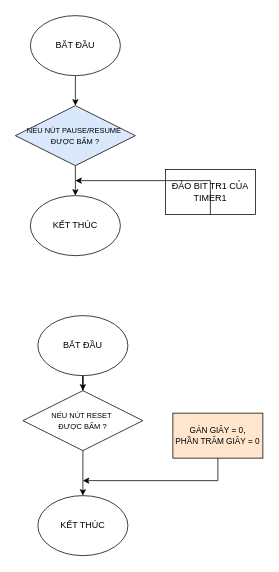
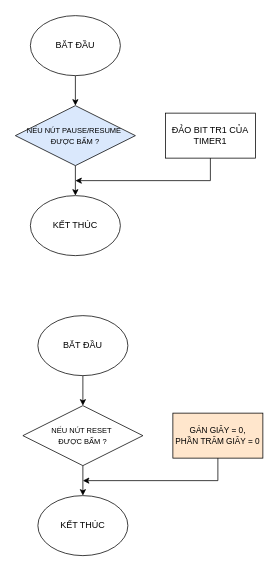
  <mxCell id="0" />
  <mxCell id="1" parent="0" />
  <mxCell id="2" value="" style="edgeStyle=orthogonalEdgeStyle;rounded=0;orthogonalLoop=1;jettySize=auto;html=1;entryX=0.5;entryY=0;entryDx=0;entryDy=0;" edge="1" parent="1" source="3" target="5"><mxGeometry relative="1" as="geometry"><mxPoint x="100" y="140" as="targetPoint" /></mxGeometry></mxCell>
  <mxCell id="3" value="BẮT ĐẦU" style="ellipse;whiteSpace=wrap;html=1;" vertex="1" parent="1"><mxGeometry x="40" y="20" width="120" height="80" as="geometry" /></mxCell>
  <mxCell id="4" value="" style="edgeStyle=orthogonalEdgeStyle;rounded=0;orthogonalLoop=1;jettySize=auto;html=1;" edge="1" parent="1" source="5" target="7"><mxGeometry relative="1" as="geometry" /></mxCell>
  <mxCell id="5" value="&lt;font style=&quot;font-size: 10px;&quot;&gt;NẾU NÚT PAUSE/RESUME&amp;nbsp;&lt;br&gt;ĐƯỢC BẤM ?&lt;/font&gt;" style="rhombus;whiteSpace=wrap;html=1;fillColor=#dae8fc;" vertex="1" parent="1"><mxGeometry x="20" y="140" width="160" height="80" as="geometry" /></mxCell>
- <mxCell id="6" value="ĐẢO BIT TR1 CỦA TIMER1" style="rounded=0;whiteSpace=wrap;html=1;" vertex="1" parent="1"><mxGeometry x="220" y="225" width="120" height="60" as="geometry" /></mxCell>
+ <mxCell id="6" value="ĐẢO BIT TR1 CỦA TIMER1" style="rounded=0;whiteSpace=wrap;html=1;" vertex="1" parent="1"><mxGeometry x="220" y="150" width="120" height="60" as="geometry" /></mxCell>
  <mxCell id="7" value="KẾT THÚC" style="ellipse;whiteSpace=wrap;html=1;" vertex="1" parent="1"><mxGeometry x="40" y="260" width="120" height="80" as="geometry" /></mxCell>
  <mxCell id="8" value="" style="endArrow=classic;html=1;rounded=0;exitX=0.5;exitY=1;exitDx=0;exitDy=0;" edge="1" parent="1" source="6"><mxGeometry width="50" height="50" relative="1" as="geometry"><mxPoint x="100" y="230" as="sourcePoint" /><mxPoint x="100" y="240" as="targetPoint" /><Array as="points"><mxPoint x="280" y="240" /></Array></mxGeometry></mxCell>
  <mxCell id="9" value="" style="edgeStyle=orthogonalEdgeStyle;rounded=0;orthogonalLoop=1;jettySize=auto;html=1;entryX=0.5;entryY=0;entryDx=0;entryDy=0;" edge="1" parent="1" source="10" target="12"><mxGeometry relative="1" as="geometry"><mxPoint x="110" y="540" as="targetPoint" /></mxGeometry></mxCell>
  <mxCell id="10" value="BẮT ĐẦU" style="ellipse;whiteSpace=wrap;html=1;" vertex="1" parent="1"><mxGeometry x="50" y="420" width="120" height="80" as="geometry" /></mxCell>
  <mxCell id="11" value="" style="edgeStyle=orthogonalEdgeStyle;rounded=0;orthogonalLoop=1;jettySize=auto;html=1;" edge="1" parent="1" source="12" target="14"><mxGeometry relative="1" as="geometry" /></mxCell>
- <mxCell id="12" value="&lt;font style=&quot;font-size: 10px;&quot;&gt;NẾU NÚT RESET&amp;nbsp;&lt;br&gt;ĐƯỢC BẤM ?&lt;/font&gt;" style="rhombus;whiteSpace=wrap;html=1;" vertex="1" parent="1"><mxGeometry x="30" y="520" width="160" height="80" as="geometry" /></mxCell>
+ <mxCell id="12" value="&lt;font style=&quot;font-size: 10px;&quot;&gt;NẾU NÚT RESET&amp;nbsp;&lt;br&gt;ĐƯỢC BẤM ?&lt;/font&gt;" style="rhombus;whiteSpace=wrap;html=1;" vertex="1" parent="1"><mxGeometry x="30" y="540" width="160" height="80" as="geometry" /></mxCell>
  <mxCell id="13" value="&lt;font style=&quot;font-size: 11px;&quot;&gt;GÁN GIÂY = 0,&lt;br&gt;PHẦN TRĂM GIÂY = 0&lt;/font&gt;" style="rounded=0;whiteSpace=wrap;html=1;fillColor=#ffe6cc;" vertex="1" parent="1"><mxGeometry x="230" y="550" width="120" height="60" as="geometry" /></mxCell>
  <mxCell id="14" value="KẾT THÚC" style="ellipse;whiteSpace=wrap;html=1;" vertex="1" parent="1"><mxGeometry x="50" y="660" width="120" height="80" as="geometry" /></mxCell>
  <mxCell id="15" value="" style="endArrow=classic;html=1;rounded=0;exitX=0.5;exitY=1;exitDx=0;exitDy=0;" edge="1" parent="1" source="13"><mxGeometry width="50" height="50" relative="1" as="geometry"><mxPoint x="110" y="630" as="sourcePoint" /><mxPoint x="110" y="640" as="targetPoint" /><Array as="points"><mxPoint x="290" y="640" /></Array></mxGeometry></mxCell>
